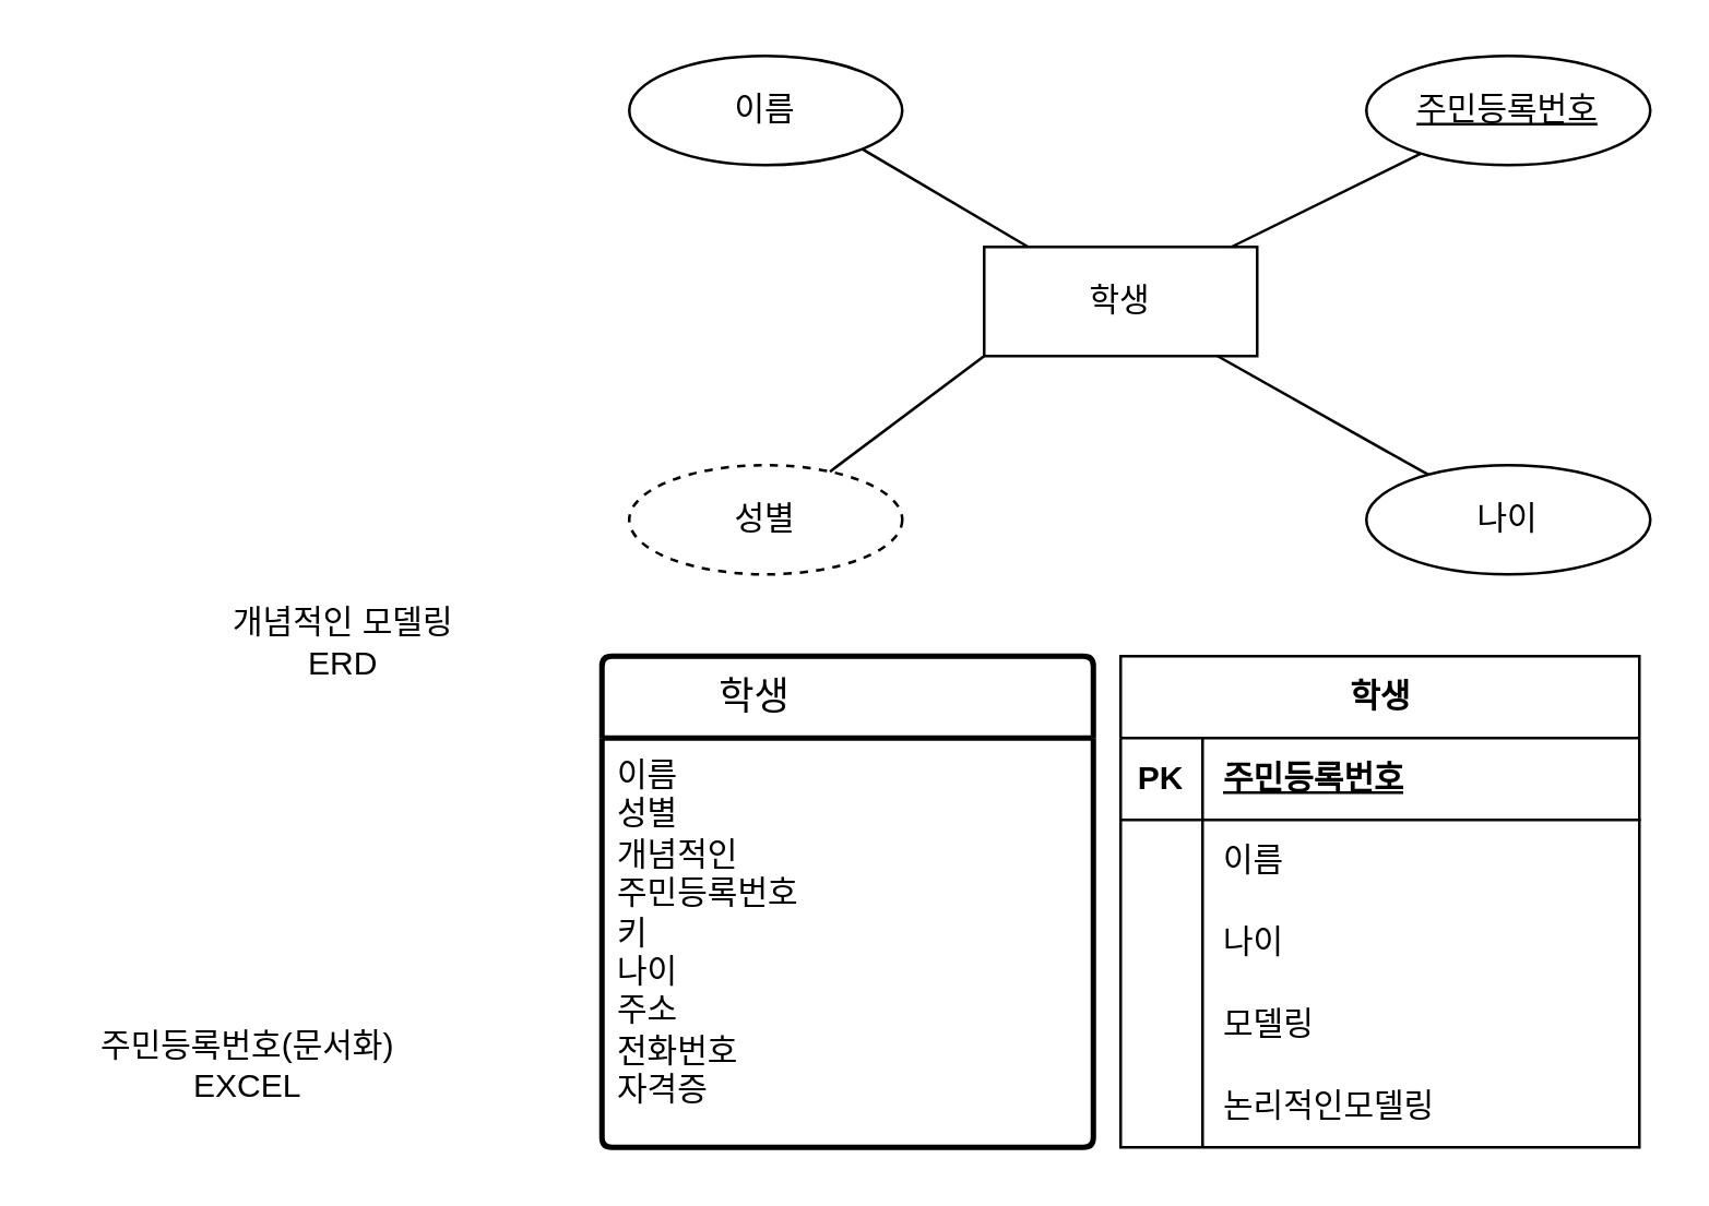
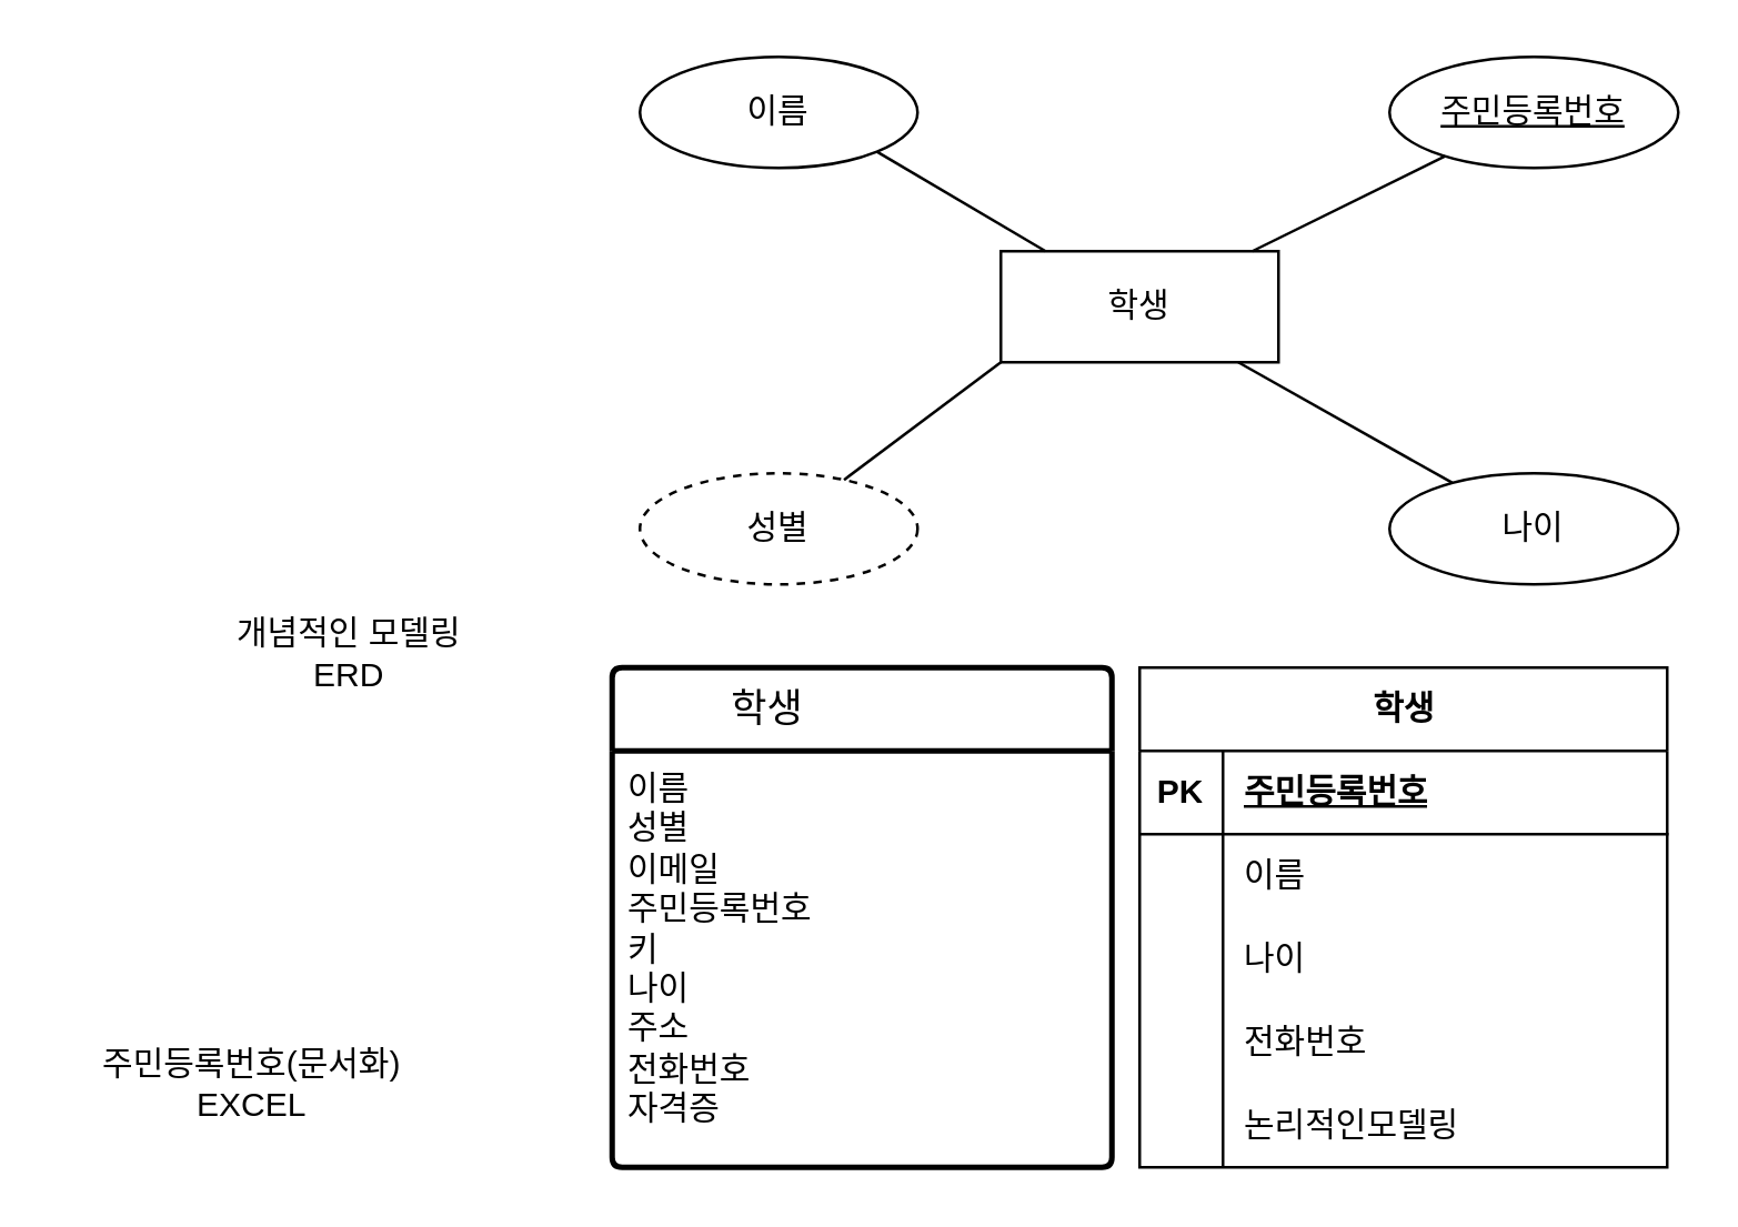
  <mxCell id="0" />
  <mxCell id="1" parent="0" />
  <mxCell id="2" value="나이" style="ellipse;whiteSpace=wrap;html=1;align=center;" vertex="1" parent="1"><mxGeometry x="500" y="170" width="104" height="40" as="geometry" /></mxCell>
  <mxCell id="3" value="주민등록번호" style="ellipse;whiteSpace=wrap;html=1;align=center;fontStyle=4;" vertex="1" parent="1"><mxGeometry x="500" y="20" width="104" height="40" as="geometry" /></mxCell>
  <mxCell id="4" value="학생&lt;span style=&quot;white-space: pre;&quot;&gt;&#09;&lt;/span&gt;&lt;span style=&quot;white-space: pre;&quot;&gt;&#09;&lt;/span&gt;&lt;span style=&quot;white-space: pre;&quot;&gt;&#09;&lt;/span&gt;" style="swimlane;childLayout=stackLayout;horizontal=1;startSize=30;horizontalStack=0;rounded=1;fontSize=14;fontStyle=0;strokeWidth=2;resizeParent=0;resizeLast=1;shadow=0;dashed=0;align=center;arcSize=4;whiteSpace=wrap;html=1;" vertex="1" parent="1"><mxGeometry x="220" y="240" width="180" height="180" as="geometry" /></mxCell>
- <mxCell id="5" value="이름&lt;br&gt;성별&lt;br&gt;개념적인&lt;br&gt;주민등록번호&lt;br&gt;키&lt;br&gt;나이&lt;br&gt;주소&lt;br&gt;전화번호&lt;br&gt;자격증" style="align=left;strokeColor=none;fillColor=none;spacingLeft=4;fontSize=12;verticalAlign=top;resizable=0;rotatable=0;part=1;html=1;" vertex="1" parent="4"><mxGeometry y="30" width="180" height="150" as="geometry" /></mxCell>
+ <mxCell id="5" value="이름&lt;br&gt;성별&lt;br&gt;이메일&lt;br&gt;주민등록번호&lt;br&gt;키&lt;br&gt;나이&lt;br&gt;주소&lt;br&gt;전화번호&lt;br&gt;자격증" style="align=left;strokeColor=none;fillColor=none;spacingLeft=4;fontSize=12;verticalAlign=top;resizable=0;rotatable=0;part=1;html=1;" vertex="1" parent="4"><mxGeometry y="30" width="180" height="150" as="geometry" /></mxCell>
  <mxCell id="6" value="성별" style="ellipse;whiteSpace=wrap;html=1;align=center;dashed=1;" vertex="1" parent="1"><mxGeometry x="230" y="170" width="100" height="40" as="geometry" /></mxCell>
  <mxCell id="7" value="학생" style="shape=table;startSize=30;container=1;collapsible=1;childLayout=tableLayout;fixedRows=1;rowLines=0;fontStyle=1;align=center;resizeLast=1;html=1;" vertex="1" parent="1"><mxGeometry x="410" y="240" width="190" height="180" as="geometry" /></mxCell>
  <mxCell id="8" value="" style="shape=tableRow;horizontal=0;startSize=0;swimlaneHead=0;swimlaneBody=0;fillColor=none;collapsible=0;dropTarget=0;points=[[0,0.5],[1,0.5]];portConstraint=eastwest;top=0;left=0;right=0;bottom=1;" vertex="1" parent="7"><mxGeometry y="30" width="190" height="30" as="geometry" /></mxCell>
  <mxCell id="9" value="PK" style="shape=partialRectangle;connectable=0;fillColor=none;top=0;left=0;bottom=0;right=0;fontStyle=1;overflow=hidden;whiteSpace=wrap;html=1;" vertex="1" parent="8"><mxGeometry width="30" height="30" as="geometry"><mxRectangle width="30" height="30" as="alternateBounds" /></mxGeometry></mxCell>
  <mxCell id="10" value="주민등록번호" style="shape=partialRectangle;connectable=0;fillColor=none;top=0;left=0;bottom=0;right=0;align=left;spacingLeft=6;fontStyle=5;overflow=hidden;whiteSpace=wrap;html=1;" vertex="1" parent="8"><mxGeometry x="30" width="160" height="30" as="geometry"><mxRectangle width="160" height="30" as="alternateBounds" /></mxGeometry></mxCell>
  <mxCell id="11" value="" style="shape=tableRow;horizontal=0;startSize=0;swimlaneHead=0;swimlaneBody=0;fillColor=none;collapsible=0;dropTarget=0;points=[[0,0.5],[1,0.5]];portConstraint=eastwest;top=0;left=0;right=0;bottom=0;" vertex="1" parent="7"><mxGeometry y="60" width="190" height="30" as="geometry" /></mxCell>
  <mxCell id="12" value="" style="shape=partialRectangle;connectable=0;fillColor=none;top=0;left=0;bottom=0;right=0;editable=1;overflow=hidden;whiteSpace=wrap;html=1;" vertex="1" parent="11"><mxGeometry width="30" height="30" as="geometry"><mxRectangle width="30" height="30" as="alternateBounds" /></mxGeometry></mxCell>
  <mxCell id="13" value="이름" style="shape=partialRectangle;connectable=0;fillColor=none;top=0;left=0;bottom=0;right=0;align=left;spacingLeft=6;overflow=hidden;whiteSpace=wrap;html=1;" vertex="1" parent="11"><mxGeometry x="30" width="160" height="30" as="geometry"><mxRectangle width="160" height="30" as="alternateBounds" /></mxGeometry></mxCell>
  <mxCell id="14" value="" style="shape=tableRow;horizontal=0;startSize=0;swimlaneHead=0;swimlaneBody=0;fillColor=none;collapsible=0;dropTarget=0;points=[[0,0.5],[1,0.5]];portConstraint=eastwest;top=0;left=0;right=0;bottom=0;" vertex="1" parent="7"><mxGeometry y="90" width="190" height="30" as="geometry" /></mxCell>
  <mxCell id="15" value="" style="shape=partialRectangle;connectable=0;fillColor=none;top=0;left=0;bottom=0;right=0;editable=1;overflow=hidden;whiteSpace=wrap;html=1;" vertex="1" parent="14"><mxGeometry width="30" height="30" as="geometry"><mxRectangle width="30" height="30" as="alternateBounds" /></mxGeometry></mxCell>
  <mxCell id="16" value="나이" style="shape=partialRectangle;connectable=0;fillColor=none;top=0;left=0;bottom=0;right=0;align=left;spacingLeft=6;overflow=hidden;whiteSpace=wrap;html=1;" vertex="1" parent="14"><mxGeometry x="30" width="160" height="30" as="geometry"><mxRectangle width="160" height="30" as="alternateBounds" /></mxGeometry></mxCell>
  <mxCell id="17" value="" style="shape=tableRow;horizontal=0;startSize=0;swimlaneHead=0;swimlaneBody=0;fillColor=none;collapsible=0;dropTarget=0;points=[[0,0.5],[1,0.5]];portConstraint=eastwest;top=0;left=0;right=0;bottom=0;" vertex="1" parent="7"><mxGeometry y="120" width="190" height="30" as="geometry" /></mxCell>
  <mxCell id="18" value="" style="shape=partialRectangle;connectable=0;fillColor=none;top=0;left=0;bottom=0;right=0;editable=1;overflow=hidden;whiteSpace=wrap;html=1;" vertex="1" parent="17"><mxGeometry width="30" height="30" as="geometry"><mxRectangle width="30" height="30" as="alternateBounds" /></mxGeometry></mxCell>
- <mxCell id="19" value="모델링" style="shape=partialRectangle;connectable=0;fillColor=none;top=0;left=0;bottom=0;right=0;align=left;spacingLeft=6;overflow=hidden;whiteSpace=wrap;html=1;" vertex="1" parent="17"><mxGeometry x="30" width="160" height="30" as="geometry"><mxRectangle width="160" height="30" as="alternateBounds" /></mxGeometry></mxCell>
+ <mxCell id="19" value="전화번호" style="shape=partialRectangle;connectable=0;fillColor=none;top=0;left=0;bottom=0;right=0;align=left;spacingLeft=6;overflow=hidden;whiteSpace=wrap;html=1;" vertex="1" parent="17"><mxGeometry x="30" width="160" height="30" as="geometry"><mxRectangle width="160" height="30" as="alternateBounds" /></mxGeometry></mxCell>
  <mxCell id="20" value="" style="shape=tableRow;horizontal=0;startSize=0;swimlaneHead=0;swimlaneBody=0;fillColor=none;collapsible=0;dropTarget=0;points=[[0,0.5],[1,0.5]];portConstraint=eastwest;top=0;left=0;right=0;bottom=0;" vertex="1" parent="7"><mxGeometry y="150" width="190" height="30" as="geometry" /></mxCell>
  <mxCell id="21" value="" style="shape=partialRectangle;connectable=0;fillColor=none;top=0;left=0;bottom=0;right=0;editable=1;overflow=hidden;whiteSpace=wrap;html=1;" vertex="1" parent="20"><mxGeometry width="30" height="30" as="geometry"><mxRectangle width="30" height="30" as="alternateBounds" /></mxGeometry></mxCell>
  <mxCell id="22" value="논리적인모델링" style="shape=partialRectangle;connectable=0;fillColor=none;top=0;left=0;bottom=0;right=0;align=left;spacingLeft=6;overflow=hidden;whiteSpace=wrap;html=1;" vertex="1" parent="20"><mxGeometry x="30" width="160" height="30" as="geometry"><mxRectangle width="160" height="30" as="alternateBounds" /></mxGeometry></mxCell>
  <mxCell id="23" value="학생" style="whiteSpace=wrap;html=1;align=center;" vertex="1" parent="1"><mxGeometry x="360" y="90" width="100" height="40" as="geometry" /></mxCell>
  <mxCell id="24" value="이름" style="ellipse;whiteSpace=wrap;html=1;align=center;" vertex="1" parent="1"><mxGeometry x="230" y="20" width="100" height="40" as="geometry" /></mxCell>
  <mxCell id="25" value="" style="endArrow=none;html=1;rounded=0;exitX=1;exitY=1;exitDx=0;exitDy=0;" edge="1" parent="1" source="24" target="23"><mxGeometry relative="1" as="geometry"><mxPoint x="210" y="59.5" as="sourcePoint" /><mxPoint x="370" y="59.5" as="targetPoint" /></mxGeometry></mxCell>
  <mxCell id="26" value="" style="endArrow=none;html=1;rounded=0;" edge="1" parent="1" source="23" target="3"><mxGeometry relative="1" as="geometry"><mxPoint x="339.64" y="64" as="sourcePoint" /><mxPoint x="393.64" y="90" as="targetPoint" /></mxGeometry></mxCell>
  <mxCell id="27" value="" style="endArrow=none;html=1;rounded=0;" edge="1" parent="1" source="23" target="2"><mxGeometry relative="1" as="geometry"><mxPoint x="340" y="125.54" as="sourcePoint" /><mxPoint x="433" y="99.54" as="targetPoint" /></mxGeometry></mxCell>
  <mxCell id="28" value="" style="endArrow=none;html=1;rounded=0;entryX=0;entryY=1;entryDx=0;entryDy=0;" edge="1" parent="1" source="6" target="23"><mxGeometry relative="1" as="geometry"><mxPoint x="240" y="122" as="sourcePoint" /><mxPoint x="308" y="139" as="targetPoint" /></mxGeometry></mxCell>
  <mxCell id="29" value="주민등록번호(문서화)&lt;br&gt;EXCEL&lt;br&gt;" style="text;html=1;align=center;verticalAlign=middle;resizable=0;points=[];autosize=1;strokeColor=none;fillColor=none;strokeWidth=1;" vertex="1" parent="1"><mxGeometry x="20" y="370" width="140" height="40" as="geometry" /></mxCell>
  <mxCell id="30" value="개념적인 모델링&lt;br&gt;ERD&lt;br&gt;" style="text;html=1;align=center;verticalAlign=middle;resizable=0;points=[];autosize=1;strokeColor=none;fillColor=none;" vertex="1" parent="1"><mxGeometry x="70" y="215" width="110" height="40" as="geometry" /></mxCell>
